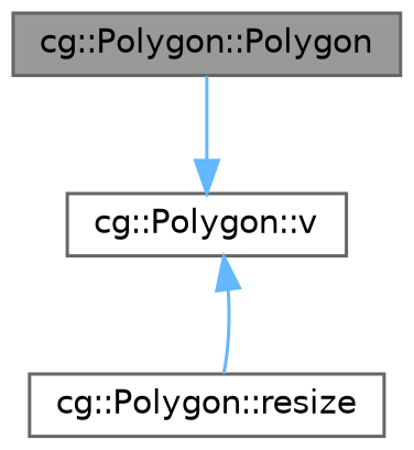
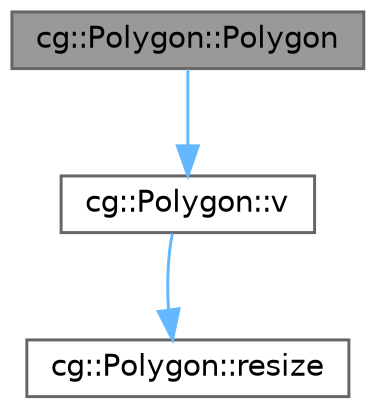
  digraph {
    rankdir=TB
    node [color=grey40 fillcolor=white fontname=Helvetica fontsize=10 shape=box style=filled]
    edge [color=steelblue1 fontname=Helvetica fontsize=10 labelfontname=Helvetica labelfontsize=10 style=solid]
    n1 [color=gray40 fillcolor=grey60 fontcolor=black height=0.2 label="cg::Polygon::Polygon" width=0.4]
    n2 [height=0.2 label="cg::Polygon::v" width=0.4]
    n3 [height=0.2 label="cg::Polygon::resize" width=0.4]
    n1 -> n2
-   n3 -> n2
+   n2 -> n3
  }
